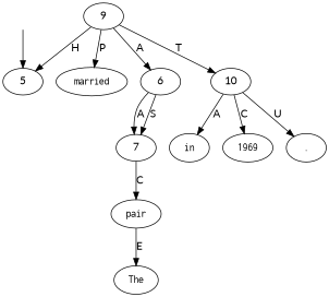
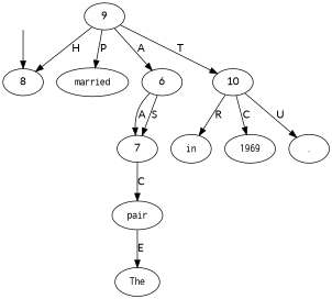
  digraph {
    fontname=Lato
    node [fontname=Lato]
    edge [fontname=Lato]
    top [style=invis]
-   8 [label=5]
+   8
    9
    n4 [label=<<table align="center" border="0" cellspacing="0"><tr><td colspan="2"><font face="Courier">married</font></td></tr></table>> shape=oval]
    6
    10
    n7 [label=<<table align="center" border="0" cellspacing="0"><tr><td colspan="2"><font face="Courier">The</font></td></tr></table>> shape=oval]
    n8 [label=<<table align="center" border="0" cellspacing="0"><tr><td colspan="2"><font face="Courier">pair</font></td></tr></table>> shape=oval]
    n9 [label=<<table align="center" border="0" cellspacing="0"><tr><td colspan="2"><font face="Courier">in</font></td></tr></table>> shape=oval]
    n10 [label=<<table align="center" border="0" cellspacing="0"><tr><td colspan="2"><font face="Courier">1969</font></td></tr></table>> shape=oval]
    n11 [label=<<table align="center" border="0" cellspacing="0"><tr><td colspan="2"><font face="Courier">.</font></td></tr></table>> shape=oval]
    7
    top -> 8
    9 -> 8 [label=H]
    9 -> n4 [label=P]
    9 -> 6 [label=A]
    9 -> 10 [label=T]
    6 -> 7 [label=A]
    6 -> 7 [label=S]
-   10 -> n9 [label=A]
+   10 -> n9 [label=R]
    10 -> n10 [label=C]
    10 -> n11 [label=U]
    n8 -> n7 [label=E]
    7 -> n8 [label=C]
  }
